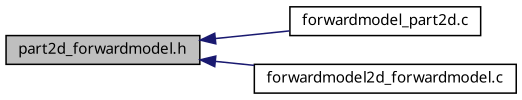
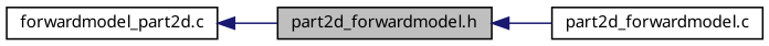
  digraph {
    rankdir=LR
    node [color=black fillcolor=white fontname="FreeSans.ttf" fontsize=10 shape=record style=filled]
    edge [color=midnightblue dir=back fontname="FreeSans.ttf" fontsize=10 labelfontname="FreeSans.ttf" labelfontsize=10 style=solid]
    n1 [fillcolor=grey75 fontcolor=black height=0.2 label="part2d_forwardmodel.h" width=0.4]
    n2 [height=0.2 label="forwardmodel_part2d.c" width=0.4]
-   n3 [height=0.2 label="forwardmodel2d_forwardmodel.c" width=0.4]
-   n1 -> n2
+   n3 [height=0.2 label="part2d_forwardmodel.c" width=0.4]
+   n2 -> n1
    n1 -> n3
  }
